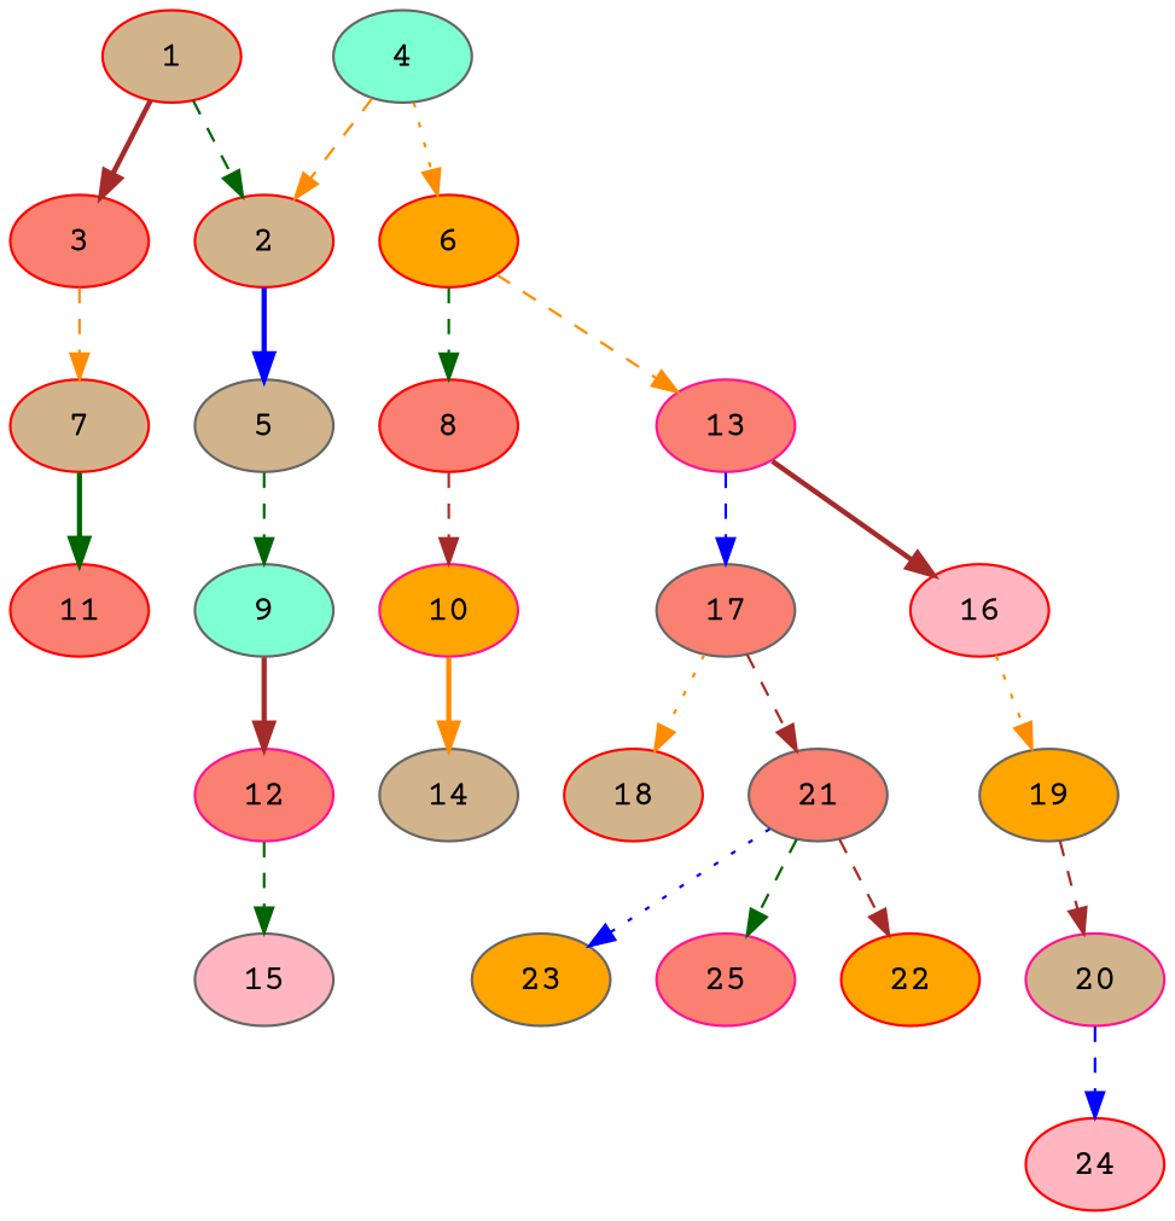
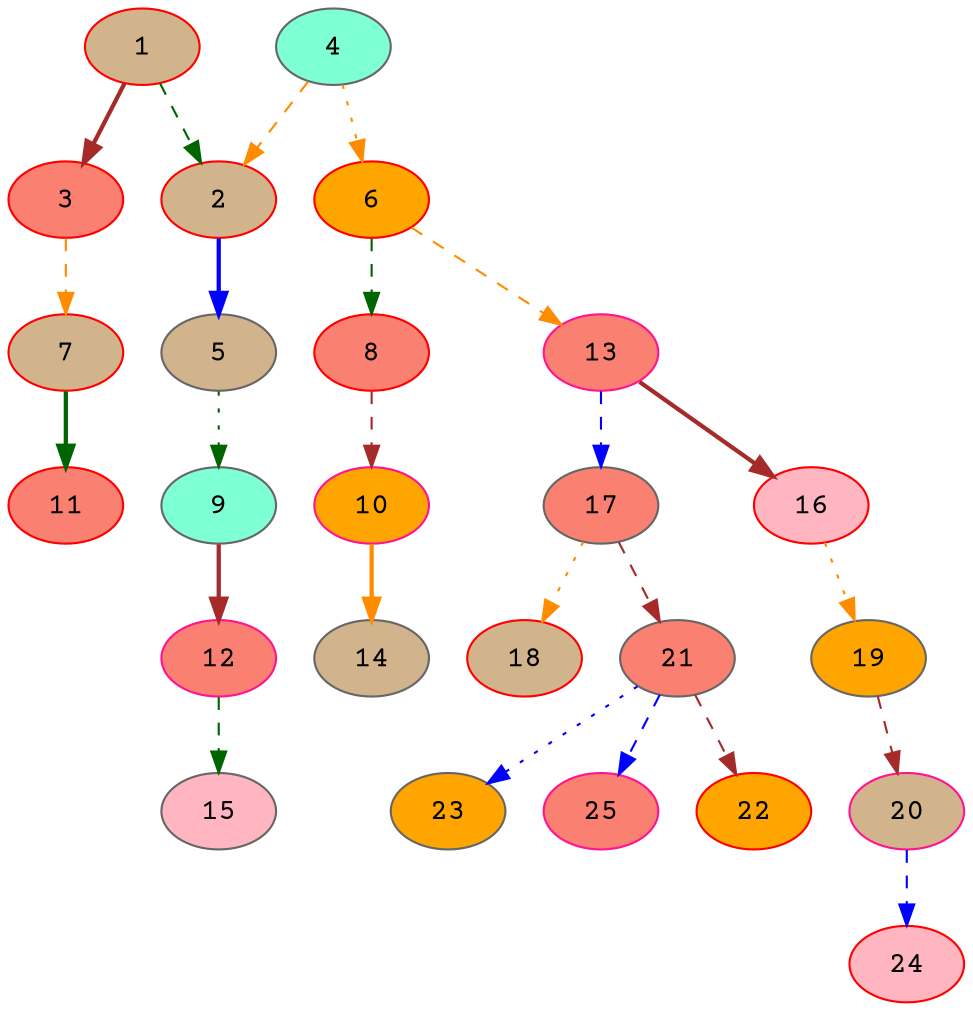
  digraph {
    fontname="Courier Prime"
    node [alpha=0.06 color=red fillcolor=salmon fontname="Courier Prime" style=filled]
    edge [color=brown fontname="Courier Prime" style=dashed]
    1 [fillcolor=tan]
    2 [alpha=0.15 fillcolor=tan]
    3 [alpha=0.16]
    5 [alpha=0.02 color=gray40 fillcolor=tan]
    7 [alpha=0.20 fillcolor=tan]
    4 [alpha=0.08 color=gray40 fillcolor=aquamarine]
    6 [alpha=0.05 fillcolor=orange]
    9 [alpha=0.08 color=gray40 fillcolor=aquamarine]
    11 [alpha=0.01]
    8 [alpha=0.11]
    13 [alpha=0.08 color=deeppink]
    12 [alpha=0.02 color=deeppink]
    10 [alpha=0.04 color=deeppink fillcolor=orange]
    15 [alpha=0.04 color=gray40 fillcolor=lightpink]
    14 [alpha=0.02 color=gray40 fillcolor=tan]
    16 [fillcolor=lightpink]
    17 [color=gray40]
    19 [alpha=0.04 color=gray40 fillcolor=orange]
    18 [alpha=0.14 fillcolor=tan]
    21 [alpha=0.18 color=gray40]
    20 [alpha=0.05 color=deeppink fillcolor=tan]
    22 [alpha=0.11 fillcolor=orange]
    23 [alpha=0.14 color=gray40 fillcolor=orange]
    25 [color=deeppink]
    24 [alpha=0.20 fillcolor=lightpink]
    1 -> 2 [color=darkgreen]
    1 -> 3 [style=bold]
    2 -> 5 [color=blue style=bold]
    3 -> 7 [color=darkorange]
-   5 -> 9 [color=darkgreen]
+   5 -> 9 [color=darkgreen style=dotted]
    7 -> 11 [color=darkgreen style=bold]
    4 -> 2 [color=darkorange]
    4 -> 6 [color=darkorange style=dotted]
    6 -> 8 [color=darkgreen]
    6 -> 13 [color=darkorange]
    9 -> 12 [style=bold]
    8 -> 10
    13 -> 16 [style=bold]
    13 -> 17 [color=blue]
    12 -> 15 [color=darkgreen]
    10 -> 14 [color=darkorange style=bold]
    16 -> 19 [color=darkorange style=dotted]
    17 -> 18 [color=darkorange style=dotted]
    17 -> 21
    19 -> 20
    21 -> 22
    21 -> 23 [color=blue style=dotted]
-   21 -> 25 [color=darkgreen]
+   21 -> 25 [color=blue]
    20 -> 24 [color=blue]
  }
